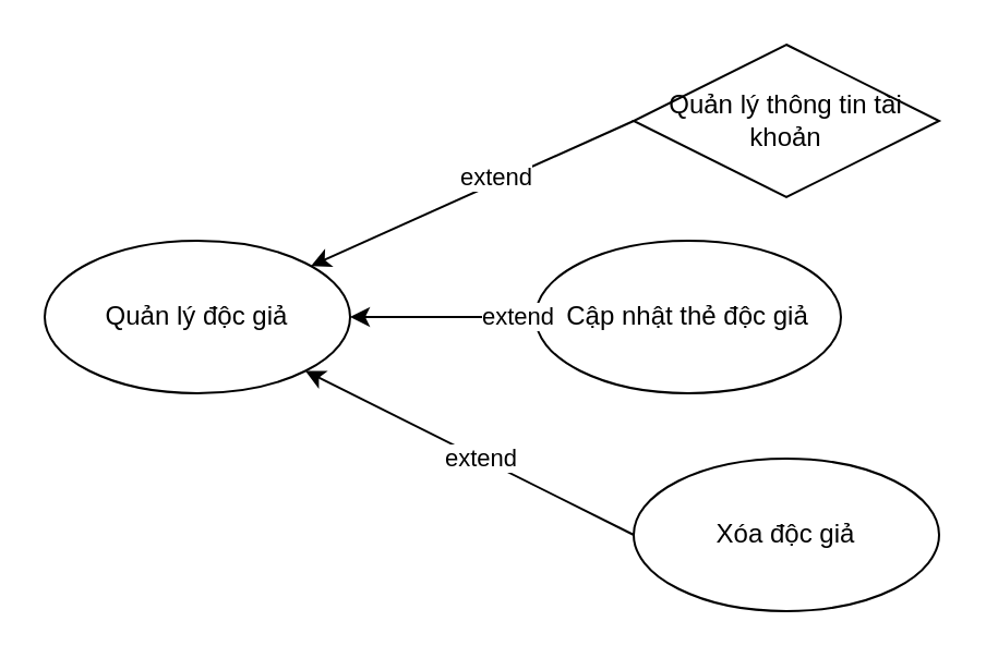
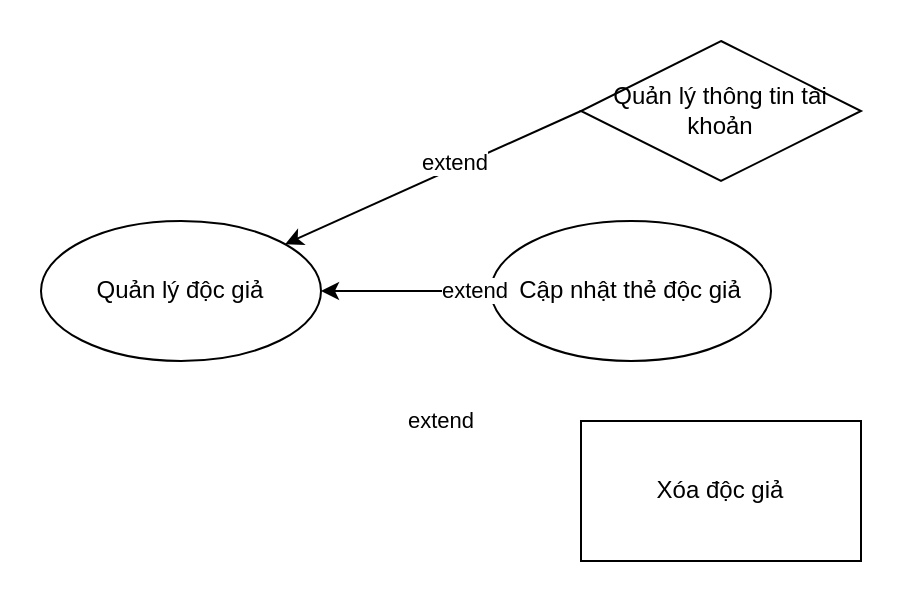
  <mxCell id="0" />
  <mxCell id="1" parent="0" />
  <mxCell id="2" style="rounded=0;orthogonalLoop=1;jettySize=auto;html=1;exitX=0;exitY=0.5;exitDx=0;exitDy=0;" edge="1" parent="1" source="7" target="6"><mxGeometry relative="1" as="geometry" /></mxCell>
  <mxCell id="3" value="extend" style="edgeLabel;html=1;align=center;verticalAlign=middle;resizable=0;points=[];" vertex="1" connectable="0" parent="2"><mxGeometry x="-0.163" y="-3" relative="1" as="geometry"><mxPoint as="offset" /></mxGeometry></mxCell>
  <mxCell id="4" style="rounded=0;orthogonalLoop=1;jettySize=auto;html=1;exitX=0;exitY=0.5;exitDx=0;exitDy=0;" edge="1" parent="1" source="8" target="6"><mxGeometry relative="1" as="geometry" /></mxCell>
- <mxCell id="5" style="rounded=0;orthogonalLoop=1;jettySize=auto;html=1;exitX=0;exitY=0.5;exitDx=0;exitDy=0;" edge="1" parent="1" source="9" target="6"><mxGeometry relative="1" as="geometry" /></mxCell>
  <mxCell id="6" value="Quản lý độc giả" style="ellipse;whiteSpace=wrap;html=1;" vertex="1" parent="1"><mxGeometry x="20" y="110" width="140" height="70" as="geometry" /></mxCell>
  <mxCell id="7" value="Quản lý thông tin tài khoản" style="rhombus;whiteSpace=wrap;html=1;" vertex="1" parent="1"><mxGeometry x="290" y="20" width="140" height="70" as="geometry" /></mxCell>
  <mxCell id="8" value="Cập nhật thẻ độc giả" style="ellipse;whiteSpace=wrap;html=1;" vertex="1" parent="1"><mxGeometry x="245" y="110" width="140" height="70" as="geometry" /></mxCell>
- <mxCell id="9" value="Xóa độc giả" style="ellipse;whiteSpace=wrap;html=1;" vertex="1" parent="1"><mxGeometry x="290" y="210" width="140" height="70" as="geometry" /></mxCell>
+ <mxCell id="9" value="Xóa độc giả" style="whiteSpace=wrap;html=1;rounded=0;" vertex="1" parent="1"><mxGeometry x="290" y="210" width="140" height="70" as="geometry" /></mxCell>
  <mxCell id="10" value="extend" style="edgeLabel;html=1;align=center;verticalAlign=middle;resizable=0;points=[];" vertex="1" connectable="0" parent="1"><mxGeometry x="236.758" y="144.999" as="geometry" /></mxCell>
  <mxCell id="11" value="extend" style="edgeLabel;html=1;align=center;verticalAlign=middle;resizable=0;points=[];" vertex="1" connectable="0" parent="1"><mxGeometry x="219.998" y="209.999" as="geometry" /></mxCell>
